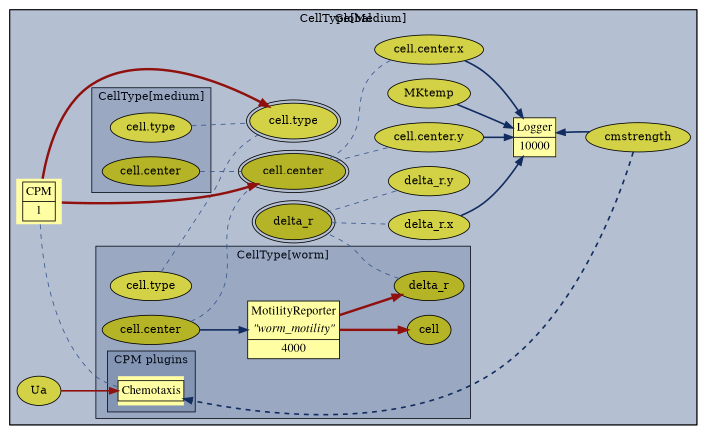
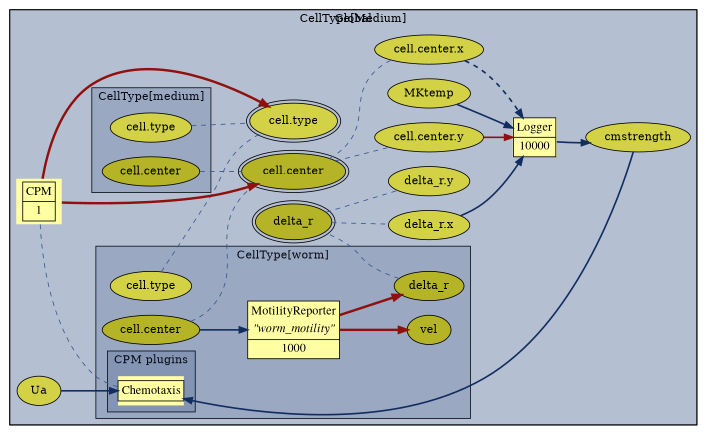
  digraph {
    compound=true
    rankdir=LR
    node [fillcolor="#d3d247" style=filled]
    edge [color="#38568c" penwidth=1]
    n1 [fillcolor="#fffea3" label=<<font face="times" point-size="15"><table cellborder="0" border="1" cellspacing="0" cellpadding="3" align="center" >   <tr><td>Chemotaxis</td></tr> </table></font>> margin=0 shape=plaintext]
-   n2 [fillcolor="#fffea3" label=<<font face="times" point-size="15"><table cellborder="0" border="1" cellspacing="0" cellpadding="3" align="center"> <tr><td>MotilityReporter</td></tr> <tr><td><I>"worm_motility"</I></td></tr> <hr/> <tr><td>4000</td></tr></table></font>> margin=0 shape=plaintext]
+   n2 [fillcolor="#fffea3" label=<<font face="times" point-size="15"><table cellborder="0" border="1" cellspacing="0" cellpadding="3" align="center"> <tr><td>MotilityReporter</td></tr> <tr><td><I>"worm_motility"</I></td></tr> <hr/> <tr><td>1000</td></tr></table></font>> margin=0 shape=plaintext]
    n3 [fillcolor="#b5b426" label="cell.center"]
    n4 [label="cell.type"]
    n5 [fillcolor="#b5b426" label=delta_r]
-   n6 [fillcolor="#b5b426" label=cell]
+   n6 [fillcolor="#b5b426" label=vel]
    n7 [fillcolor="#b5b426" label="cell.center"]
    n8 [label="cell.type"]
    n9 [fillcolor="#fffea3" label=<<font face="times" point-size="15"><table cellborder="0" border="1" cellspacing="0" cellpadding="3">  <tr><td>CPM</td></tr><hr/><tr><td>1</td></tr></table></font>> shape=plaintext]
    n10 [fillcolor="#fffea3" label=<<font face="times" point-size="15"><table cellborder="0" border="1" cellspacing="0" cellpadding="3" align="center"> <tr><td>Logger</td></tr> <hr/> <tr><td>10000</td></tr></table></font>> margin=0 shape=plaintext]
    n11 [label=MKtemp]
    n12 [label=Ua]
    n13 [fillcolor="#b5b426" label="cell.center" peripheries=2]
    n14 [label="cell.center.x"]
    n15 [label="cell.center.y"]
    n16 [label="cell.type" peripheries=2]
    n17 [label=cmstrength]
    n18 [fillcolor="#b5b426" label=delta_r peripheries=2]
    n19 [label="delta_r.x"]
    n20 [label="delta_r.y"]
    subgraph cluster_1 {
      bgcolor="#2341782f"
      label=Global
      labelloc=t
      n9
      n10
      n11
      n12
      n13
      n14
      n15
      n16
      n17
      n18
      n19
      n20
      subgraph cluster_2 {
        bgcolor="#2341782f"
        label="CellType[worm]"
        labelloc=t
        n2
        n3
        n4
        n5
        n6
        subgraph cluster_3 {
          bgcolor="#2341782f"
          label="CPM plugins"
          labelloc=t
          n1
        }
      }
      subgraph cluster_4 {
        bgcolor="#2341782f"
        label="CellType[medium]"
        labelloc=t
        n7
        n8
      }
      subgraph cluster_5 {
        bgcolor="#2341782f"
        label="CellType[Medium]"
        labelloc=t
      }
    }
    n2 -> n5 [color="#8f100d" penwidth=3]
    n2 -> n6 [color="#8f100d" penwidth=3]
    n3 -> n2 [color="#112c5f" penwidth=2]
    n3 -> n13 [dir=none style=dashed]
    n4 -> n16 [dir=none style=dashed]
    n5 -> n18 [dir=none style=dashed]
    n7 -> n13 [dir=none style=dashed]
    n8 -> n16 [dir=none style=dashed]
    n9 -> n1 [dir=none style=dashed]
    n9 -> n13 [color="#8f100d" penwidth=3]
    n9 -> n16 [color="#8f100d" penwidth=3]
    n11 -> n10 [color="#112c5f" penwidth=2]
-   n12 -> n1 [color="#8f100d" penwidth=2]
+   n12 -> n1 [color="#112c5f" penwidth=2]
    n13 -> n14 [dir=none style=dashed]
    n13 -> n15 [dir=none style=dashed]
-   n14 -> n10 [color="#112c5f" penwidth=2]
-   n15 -> n10 [color="#112c5f" penwidth=2]
-   n17 -> n1 [color="#112c5f" penwidth=2 style=dashed]
-   n17 -> n10 [color="#112c5f" penwidth=2]
+   n14 -> n10 [color="#112c5f" penwidth=2 style=dashed]
+   n15 -> n10 [color="#8f100d" penwidth=2]
+   n17 -> n1 [color="#112c5f" penwidth=2]
+   n10 -> n17 [color="#112c5f" penwidth=2]
    n18 -> n19 [dir=none style=dashed]
    n18 -> n20 [dir=none style=dashed]
    n19 -> n10 [color="#112c5f" penwidth=2]
  }
